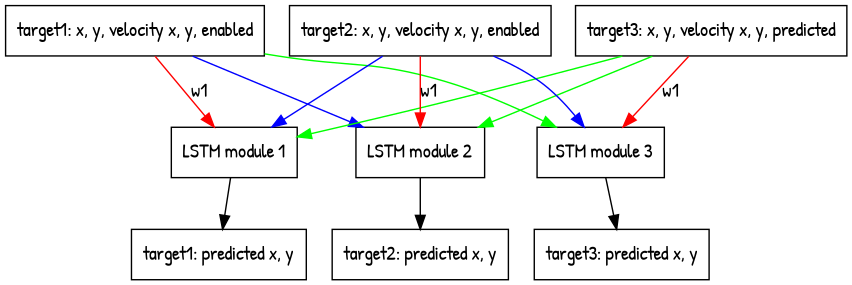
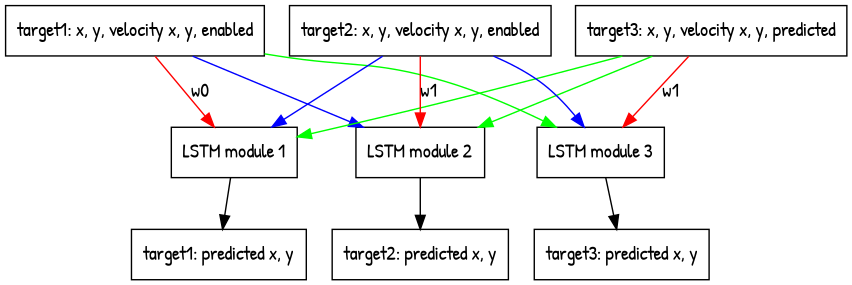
  digraph {
    fontname="Patrick Hand"
    node [fontname="Patrick Hand" shape=box]
    edge [fontname="Patrick Hand"]
    "target1: x, y, velocity x, y, enabled"
    "LSTM module 1"
    "LSTM module 3"
    "LSTM module 2"
    "target1: predicted x, y"
    "target3: predicted x, y"
    "target2: predicted x, y"
    n8 [label="target3: x, y, velocity x, y, predicted"]
    "target2: x, y, velocity x, y, enabled"
-   "target1: x, y, velocity x, y, enabled" -> "LSTM module 1" [color=red label=w1]
+   "target1: x, y, velocity x, y, enabled" -> "LSTM module 1" [color=red label=w0]
    "target1: x, y, velocity x, y, enabled" -> "LSTM module 3" [color=green]
    "target1: x, y, velocity x, y, enabled" -> "LSTM module 2" [color=blue]
    "LSTM module 1" -> "target1: predicted x, y"
    "LSTM module 3" -> "target3: predicted x, y"
    "LSTM module 2" -> "target2: predicted x, y"
    n8 -> "LSTM module 1" [color=green]
    n8 -> "LSTM module 3" [color=red label=w1]
    n8 -> "LSTM module 2" [color=green]
    "target2: x, y, velocity x, y, enabled" -> "LSTM module 1" [color=blue]
    "target2: x, y, velocity x, y, enabled" -> "LSTM module 3" [color=blue]
    "target2: x, y, velocity x, y, enabled" -> "LSTM module 2" [color=red label=w1]
  }
